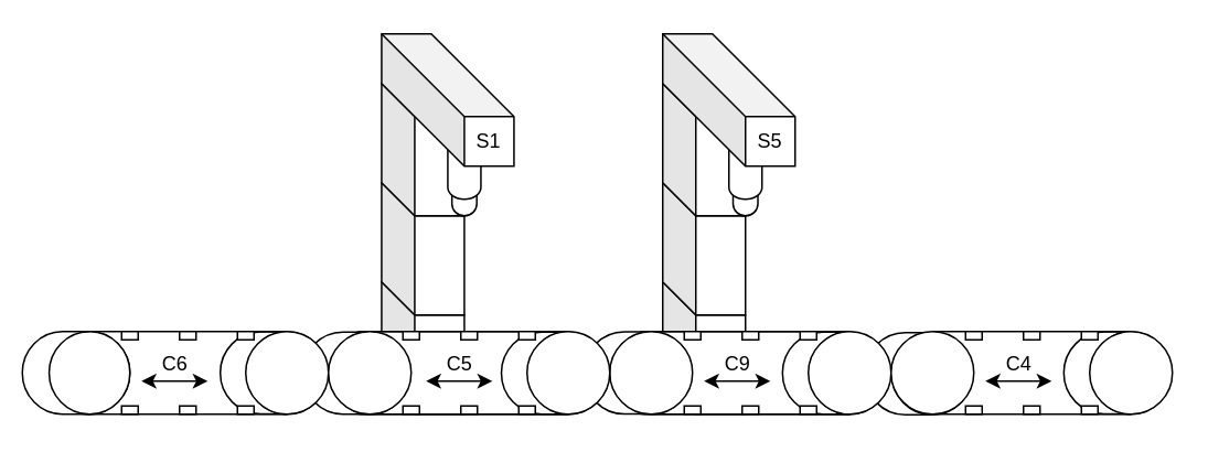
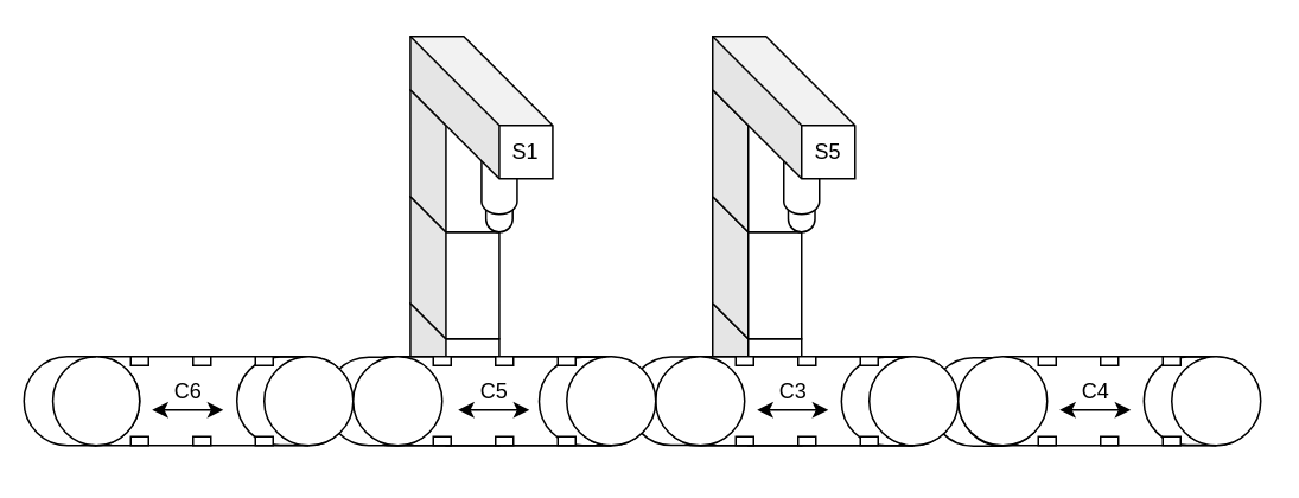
  <mxCell id="0" />
  <mxCell id="1" parent="0" />
  <mxCell id="2" value="" style="shape=cube;whiteSpace=wrap;html=1;boundedLbl=1;backgroundOutline=1;darkOpacity=0.05;darkOpacity2=0.1;" parent="1" vertex="1"><mxGeometry x="400" y="170" width="50" height="80" as="geometry" /></mxCell>
  <mxCell id="3" value="" style="rounded=1;whiteSpace=wrap;html=1;" parent="1" vertex="1"><mxGeometry x="381.06" y="200" width="137.88" height="50" as="geometry" /></mxCell>
  <mxCell id="4" value="" style="shape=cube;whiteSpace=wrap;html=1;boundedLbl=1;backgroundOutline=1;darkOpacity=0.05;darkOpacity2=0.1;" parent="1" vertex="1"><mxGeometry x="230.12" y="170" width="50" height="80" as="geometry" /></mxCell>
  <mxCell id="5" value="" style="rounded=1;whiteSpace=wrap;html=1;" parent="1" vertex="1"><mxGeometry x="210.12" y="200" width="137.88" height="50" as="geometry" /></mxCell>
  <mxCell id="6" value="" style="shape=cube;whiteSpace=wrap;html=1;boundedLbl=1;backgroundOutline=1;darkOpacity=0.05;darkOpacity2=0.1;" parent="1" vertex="1"><mxGeometry x="400" y="110" width="50" height="80" as="geometry" /></mxCell>
  <mxCell id="7" value="" style="shape=cube;whiteSpace=wrap;html=1;boundedLbl=1;backgroundOutline=1;darkOpacity=0.05;darkOpacity2=0.1;" parent="1" vertex="1"><mxGeometry x="400" y="50" width="50" height="80" as="geometry" /></mxCell>
  <mxCell id="8" value="" style="shape=cylinder3;whiteSpace=wrap;html=1;boundedLbl=1;backgroundOutline=1;size=7.167;" parent="1" vertex="1"><mxGeometry x="442.5" y="100" width="15" height="30" as="geometry" /></mxCell>
  <mxCell id="9" value="" style="shape=cylinder3;whiteSpace=wrap;html=1;boundedLbl=1;backgroundOutline=1;size=7.167;" parent="1" vertex="1"><mxGeometry x="440" y="80" width="20" height="40" as="geometry" /></mxCell>
  <mxCell id="10" value="" style="shape=cube;whiteSpace=wrap;html=1;boundedLbl=1;backgroundOutline=1;darkOpacity=0.05;darkOpacity2=0.1;size=50;" parent="1" vertex="1"><mxGeometry x="400" y="20" width="80" height="80" as="geometry" /></mxCell>
  <mxCell id="11" value="" style="shape=cube;whiteSpace=wrap;html=1;boundedLbl=1;backgroundOutline=1;darkOpacity=0.05;darkOpacity2=0.1;" parent="1" vertex="1"><mxGeometry x="230.12" y="110" width="50" height="80" as="geometry" /></mxCell>
  <mxCell id="12" value="" style="shape=cube;whiteSpace=wrap;html=1;boundedLbl=1;backgroundOutline=1;darkOpacity=0.05;darkOpacity2=0.1;" parent="1" vertex="1"><mxGeometry x="230.12" y="50" width="50" height="80" as="geometry" /></mxCell>
  <mxCell id="13" value="" style="shape=cylinder3;whiteSpace=wrap;html=1;boundedLbl=1;backgroundOutline=1;size=7.167;" parent="1" vertex="1"><mxGeometry x="272.62" y="100" width="15" height="30" as="geometry" /></mxCell>
  <mxCell id="14" value="" style="shape=cylinder3;whiteSpace=wrap;html=1;boundedLbl=1;backgroundOutline=1;size=24.398;rotation=90;" parent="1" vertex="1"><mxGeometry x="650" y="192.5" width="49.75" height="65" as="geometry" /></mxCell>
  <mxCell id="15" value="" style="shape=cylinder3;whiteSpace=wrap;html=1;boundedLbl=1;backgroundOutline=1;size=24.398;rotation=90;" parent="1" vertex="1"><mxGeometry x="529.75" y="193" width="49.75" height="65" as="geometry" /></mxCell>
  <mxCell id="16" value="" style="shape=cylinder3;whiteSpace=wrap;html=1;boundedLbl=1;backgroundOutline=1;size=24.398;rotation=90;" parent="1" vertex="1"><mxGeometry x="480" y="192.63" width="49.75" height="65" as="geometry" /></mxCell>
  <mxCell id="17" value="" style="shape=cylinder3;whiteSpace=wrap;html=1;boundedLbl=1;backgroundOutline=1;size=24.398;rotation=90;" parent="1" vertex="1"><mxGeometry x="360" y="192.5" width="49.75" height="65" as="geometry" /></mxCell>
  <mxCell id="18" value="" style="shape=cylinder3;whiteSpace=wrap;html=1;boundedLbl=1;backgroundOutline=1;size=24.398;rotation=90;" parent="1" vertex="1"><mxGeometry x="140.25" y="192.5" width="49.75" height="65" as="geometry" /></mxCell>
  <mxCell id="19" value="" style="shape=cylinder3;whiteSpace=wrap;html=1;boundedLbl=1;backgroundOutline=1;size=24.398;rotation=90;" parent="1" vertex="1"><mxGeometry x="190" y="192.63" width="49.75" height="65" as="geometry" /></mxCell>
  <mxCell id="20" value="" style="shape=cylinder3;whiteSpace=wrap;html=1;boundedLbl=1;backgroundOutline=1;size=24.398;rotation=90;" parent="1" vertex="1"><mxGeometry x="310.12" y="192.63" width="49.75" height="65" as="geometry" /></mxCell>
  <mxCell id="21" value="" style="verticalLabelPosition=bottom;outlineConnect=0;align=center;dashed=0;html=1;verticalAlign=top;shape=mxgraph.pid2misc.conveyor" parent="1" vertex="1"><mxGeometry x="28" y="200" width="170" height="50" as="geometry" /></mxCell>
  <mxCell id="22" value="" style="verticalLabelPosition=bottom;outlineConnect=0;align=center;dashed=0;html=1;verticalAlign=top;shape=mxgraph.pid2misc.conveyor" parent="1" vertex="1"><mxGeometry x="368" y="200" width="170" height="50" as="geometry" /></mxCell>
  <mxCell id="23" value="" style="verticalLabelPosition=bottom;outlineConnect=0;align=center;dashed=0;html=1;verticalAlign=top;shape=mxgraph.pid2misc.conveyor" parent="1" vertex="1"><mxGeometry x="198" y="200" width="170" height="50" as="geometry" /></mxCell>
  <mxCell id="24" value="" style="verticalLabelPosition=bottom;outlineConnect=0;align=center;dashed=0;html=1;verticalAlign=top;shape=mxgraph.pid2misc.conveyor" parent="1" vertex="1"><mxGeometry x="538" y="200" width="170" height="50" as="geometry" /></mxCell>
  <mxCell id="25" value="" style="endArrow=classic;startArrow=classic;html=1;rounded=0;" parent="1" edge="1"><mxGeometry width="50" height="50" relative="1" as="geometry"><mxPoint x="85" y="230" as="sourcePoint" /><mxPoint x="125" y="230" as="targetPoint" /></mxGeometry></mxCell>
  <mxCell id="26" value="C6" style="text;html=1;align=center;verticalAlign=middle;whiteSpace=wrap;rounded=0;" parent="1" vertex="1"><mxGeometry x="97.5" y="215" width="15" height="10" as="geometry" /></mxCell>
  <mxCell id="27" value="" style="endArrow=classic;startArrow=classic;html=1;rounded=0;" parent="1" edge="1"><mxGeometry width="50" height="50" relative="1" as="geometry"><mxPoint x="257" y="230" as="sourcePoint" /><mxPoint x="297" y="230" as="targetPoint" /></mxGeometry></mxCell>
  <mxCell id="28" value="" style="endArrow=classic;startArrow=classic;html=1;rounded=0;" parent="1" edge="1"><mxGeometry width="50" height="50" relative="1" as="geometry"><mxPoint x="595" y="230" as="sourcePoint" /><mxPoint x="635" y="230" as="targetPoint" /></mxGeometry></mxCell>
  <mxCell id="29" value="" style="endArrow=classic;startArrow=classic;html=1;rounded=0;" parent="1" edge="1"><mxGeometry width="50" height="50" relative="1" as="geometry"><mxPoint x="425" y="230" as="sourcePoint" /><mxPoint x="465" y="230" as="targetPoint" /></mxGeometry></mxCell>
  <mxCell id="30" value="C5" style="text;html=1;align=center;verticalAlign=middle;whiteSpace=wrap;rounded=0;" parent="1" vertex="1"><mxGeometry x="269.5" y="215" width="15" height="10" as="geometry" /></mxCell>
- <mxCell id="31" value="C9" style="text;html=1;align=center;verticalAlign=middle;whiteSpace=wrap;rounded=0;" parent="1" vertex="1"><mxGeometry x="437.5" y="215" width="15" height="10" as="geometry" /></mxCell>
+ <mxCell id="31" value="C3" style="text;html=1;align=center;verticalAlign=middle;whiteSpace=wrap;rounded=0;" parent="1" vertex="1"><mxGeometry x="437.5" y="215" width="15" height="10" as="geometry" /></mxCell>
  <mxCell id="32" value="C4" style="text;html=1;align=center;verticalAlign=middle;whiteSpace=wrap;rounded=0;" parent="1" vertex="1"><mxGeometry x="607.5" y="215" width="15" height="10" as="geometry" /></mxCell>
  <mxCell id="33" value="" style="shape=cylinder3;whiteSpace=wrap;html=1;boundedLbl=1;backgroundOutline=1;size=24.398;rotation=90;" parent="1" vertex="1"><mxGeometry x="20.5" y="192.5" width="50" height="65" as="geometry" /></mxCell>
  <mxCell id="34" value="" style="shape=cylinder3;whiteSpace=wrap;html=1;boundedLbl=1;backgroundOutline=1;size=7.167;" parent="1" vertex="1"><mxGeometry x="270.12" y="80" width="20" height="40" as="geometry" /></mxCell>
  <mxCell id="35" value="" style="shape=cube;whiteSpace=wrap;html=1;boundedLbl=1;backgroundOutline=1;darkOpacity=0.05;darkOpacity2=0.1;size=50;" parent="1" vertex="1"><mxGeometry x="230.12" y="20" width="80" height="80" as="geometry" /></mxCell>
  <mxCell id="36" value="S1" style="text;html=1;align=center;verticalAlign=middle;whiteSpace=wrap;rounded=0;" parent="1" vertex="1"><mxGeometry x="286" y="80" width="18" height="10" as="geometry" /></mxCell>
  <mxCell id="37" value="S5" style="text;html=1;align=center;verticalAlign=middle;whiteSpace=wrap;rounded=0;" parent="1" vertex="1"><mxGeometry x="456" y="80" width="18" height="10" as="geometry" /></mxCell>
